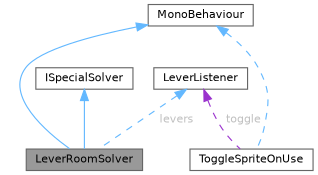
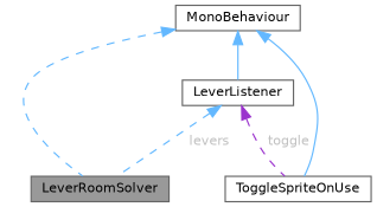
  digraph {
    node [color=gray40 fillcolor=white fontname=Helvetica fontsize=10 shape=box style=filled]
    edge [color=steelblue1 dir=back fontname=Helvetica fontsize=10 labelfontname=Helvetica labelfontsize=10 style=solid]
    n1 [fillcolor=grey60 fontcolor=black height=0.2 label=LeverRoomSolver width=0.4]
    n2 [height=0.2 label=MonoBehaviour width=0.4]
    n3 [height=0.2 label=LeverListener width=0.4]
    n4 [height=0.2 label=ToggleSpriteOnUse width=0.4]
-   n5 [height=0.2 label=ISpecialSolver width=0.4]
-   n2 -> n1
-   n2 -> n4 [style=dashed]
+   n2 -> n1 [style=dashed]
+   n2 -> n3
+   n2 -> n4
    n3 -> n1 [fontcolor=grey label=<<TABLE CELLBORDER="0" BORDER="0"><TR><TD VALIGN="top" ALIGN="LEFT" CELLPADDING="1" CELLSPACING="0">levers</TD></TR> </TABLE>> style=dashed]
    n3 -> n4 [color=darkorchid3 fontcolor=grey label=<<TABLE CELLBORDER="0" BORDER="0"><TR><TD VALIGN="top" ALIGN="LEFT" CELLPADDING="1" CELLSPACING="0">toggle</TD></TR> </TABLE>> style=dashed]
-   n5 -> n1
  }
